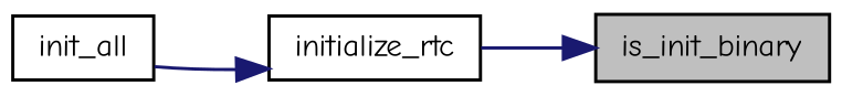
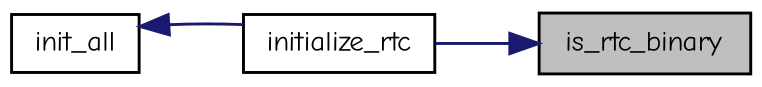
  digraph {
    fontname="Comic Neue"
    rankdir=RL
    node [color=black fillcolor=white fontname="Comic Neue" fontsize=10 shape=record style=filled]
    edge [color=midnightblue dir=back fontname="Comic Neue" fontsize=10 labelfontname=Helvetica labelfontsize=10 style=solid]
-   n1 [fillcolor=grey75 fontcolor=black height=0.2 label=is_init_binary width=0.4]
+   n1 [fillcolor=grey75 fontcolor=black height=0.2 label=is_rtc_binary width=0.4]
    n2 [height=0.2 label=initialize_rtc width=0.4]
    n3 [height=0.2 label=init_all width=0.4]
    n1 -> n2
-   n2 -> n3
+   n3 -> n2
  }
